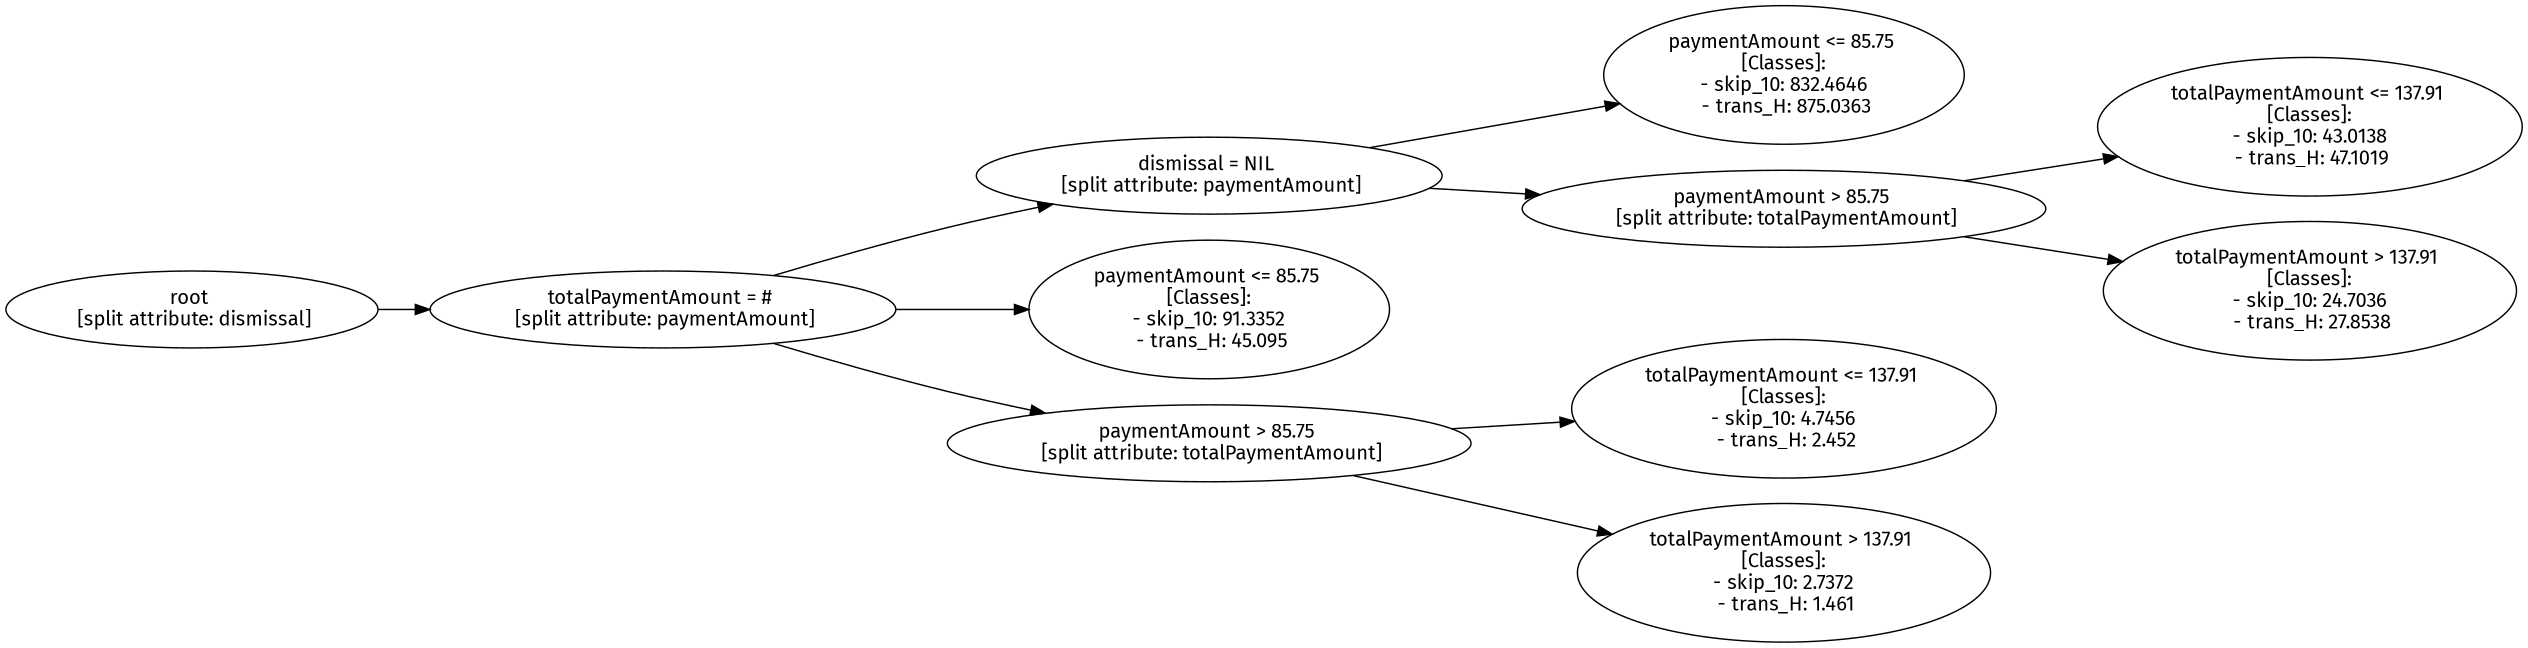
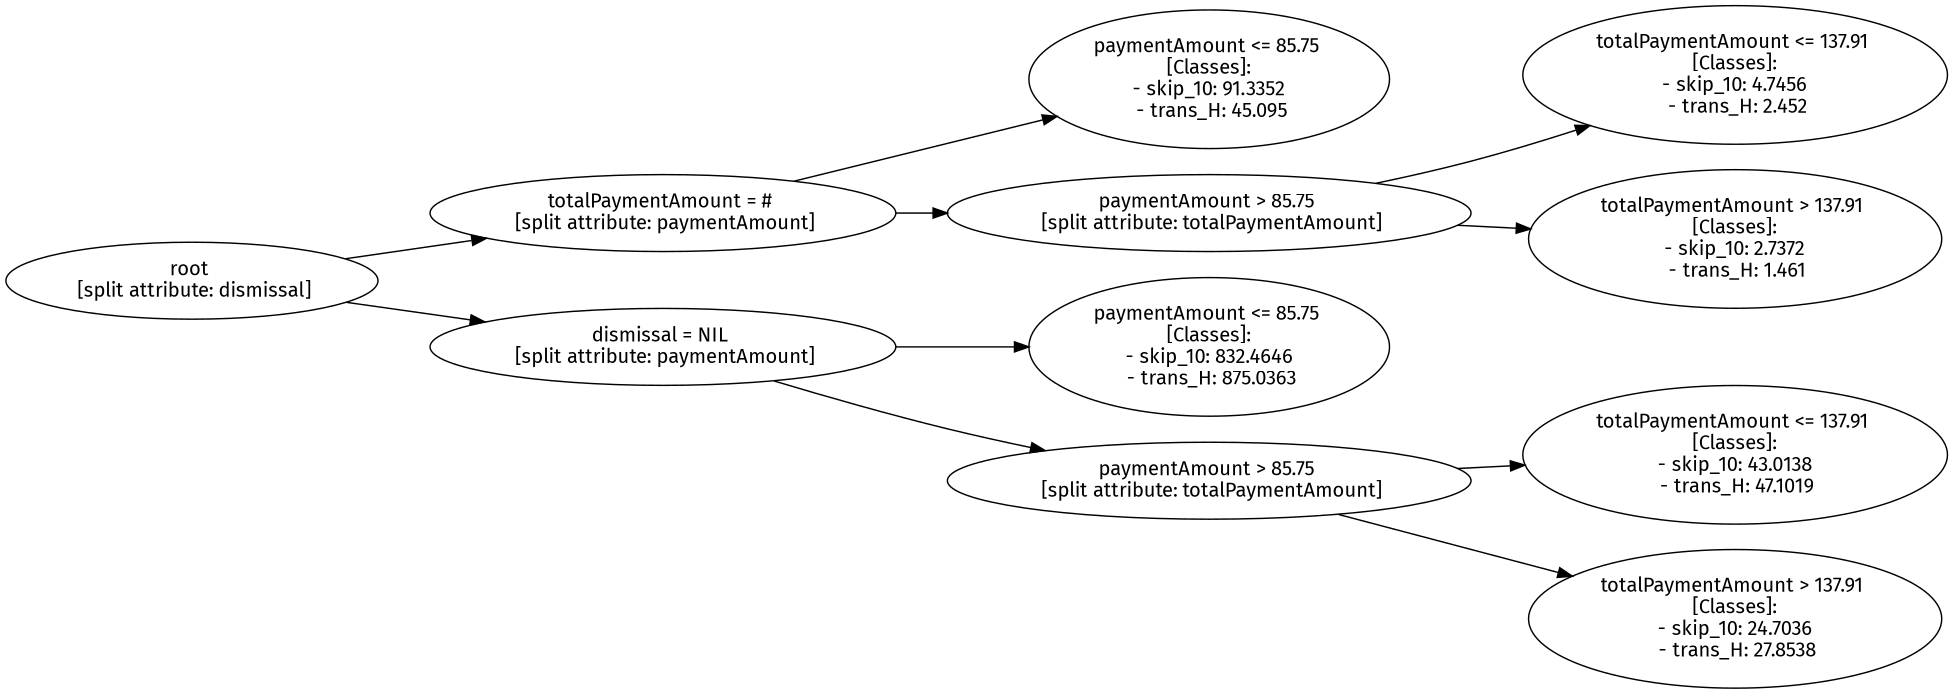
  digraph {
    fontname="Fira Sans"
    rankdir=LR
    node [fontname="Fira Sans"]
    edge [fontname="Fira Sans"]
    n1 [label="root \n [split attribute: dismissal]"]
    n2 [label="totalPaymentAmount = # \n [split attribute: paymentAmount]"]
    n3 [label="dismissal = NIL \n [split attribute: paymentAmount]"]
    n4 [label="paymentAmount <= 85.75 \n [Classes]: \n - skip_10: 91.3352 \n - trans_H: 45.095"]
    n5 [label="paymentAmount > 85.75 \n [split attribute: totalPaymentAmount]"]
    n6 [label="paymentAmount <= 85.75 \n [Classes]: \n - skip_10: 832.4646 \n - trans_H: 875.0363"]
    n7 [label="paymentAmount > 85.75 \n [split attribute: totalPaymentAmount]"]
    n8 [label="totalPaymentAmount <= 137.91 \n [Classes]: \n - skip_10: 4.7456 \n - trans_H: 2.452"]
    n9 [label="totalPaymentAmount > 137.91 \n [Classes]: \n - skip_10: 2.7372 \n - trans_H: 1.461"]
    n10 [label="totalPaymentAmount <= 137.91 \n [Classes]: \n - skip_10: 43.0138 \n - trans_H: 47.1019"]
    n11 [label="totalPaymentAmount > 137.91 \n [Classes]: \n - skip_10: 24.7036 \n - trans_H: 27.8538"]
    n1 -> n2
-   n2 -> n3
+   n1 -> n3
    n2 -> n4
    n2 -> n5
    n3 -> n6
    n3 -> n7
    n5 -> n8
    n5 -> n9
    n7 -> n10
    n7 -> n11
  }
